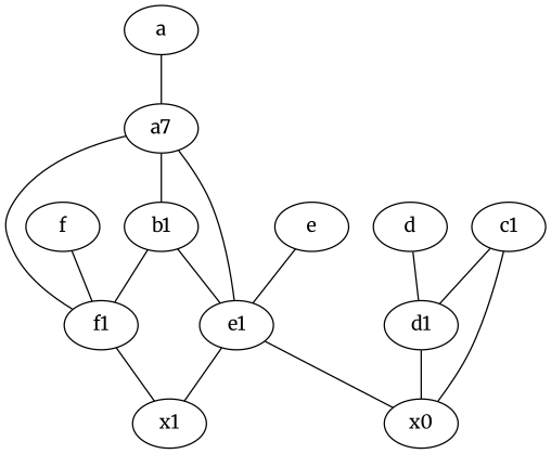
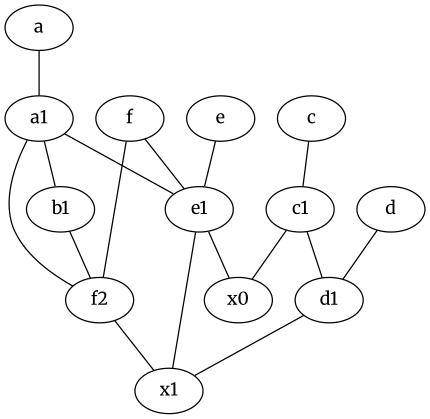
  graph {
    fontname=Merriweather
    node [fontname=Merriweather labelfontsize=50]
    edge [fontname=Merriweather]
    d1
    x0
    e1
    x1
-   f1
-   a1 [label=a7]
+   f1 [label=f2]
+   a1
    b1
    c1
    e
    a
+   c
    d
    f
-   d1 -- x0
+   d1 -- x1
    e1 -- x0
    e1 -- x1
    f1 -- x1
    a1 -- e1
    a1 -- f1
    a1 -- b1
-   b1 -- e1
+   f -- e1
    b1 -- f1
    c1 -- d1
    c1 -- x0
    e -- e1
    a -- a1
+   c -- c1
    d -- d1
    f -- f1
  }
